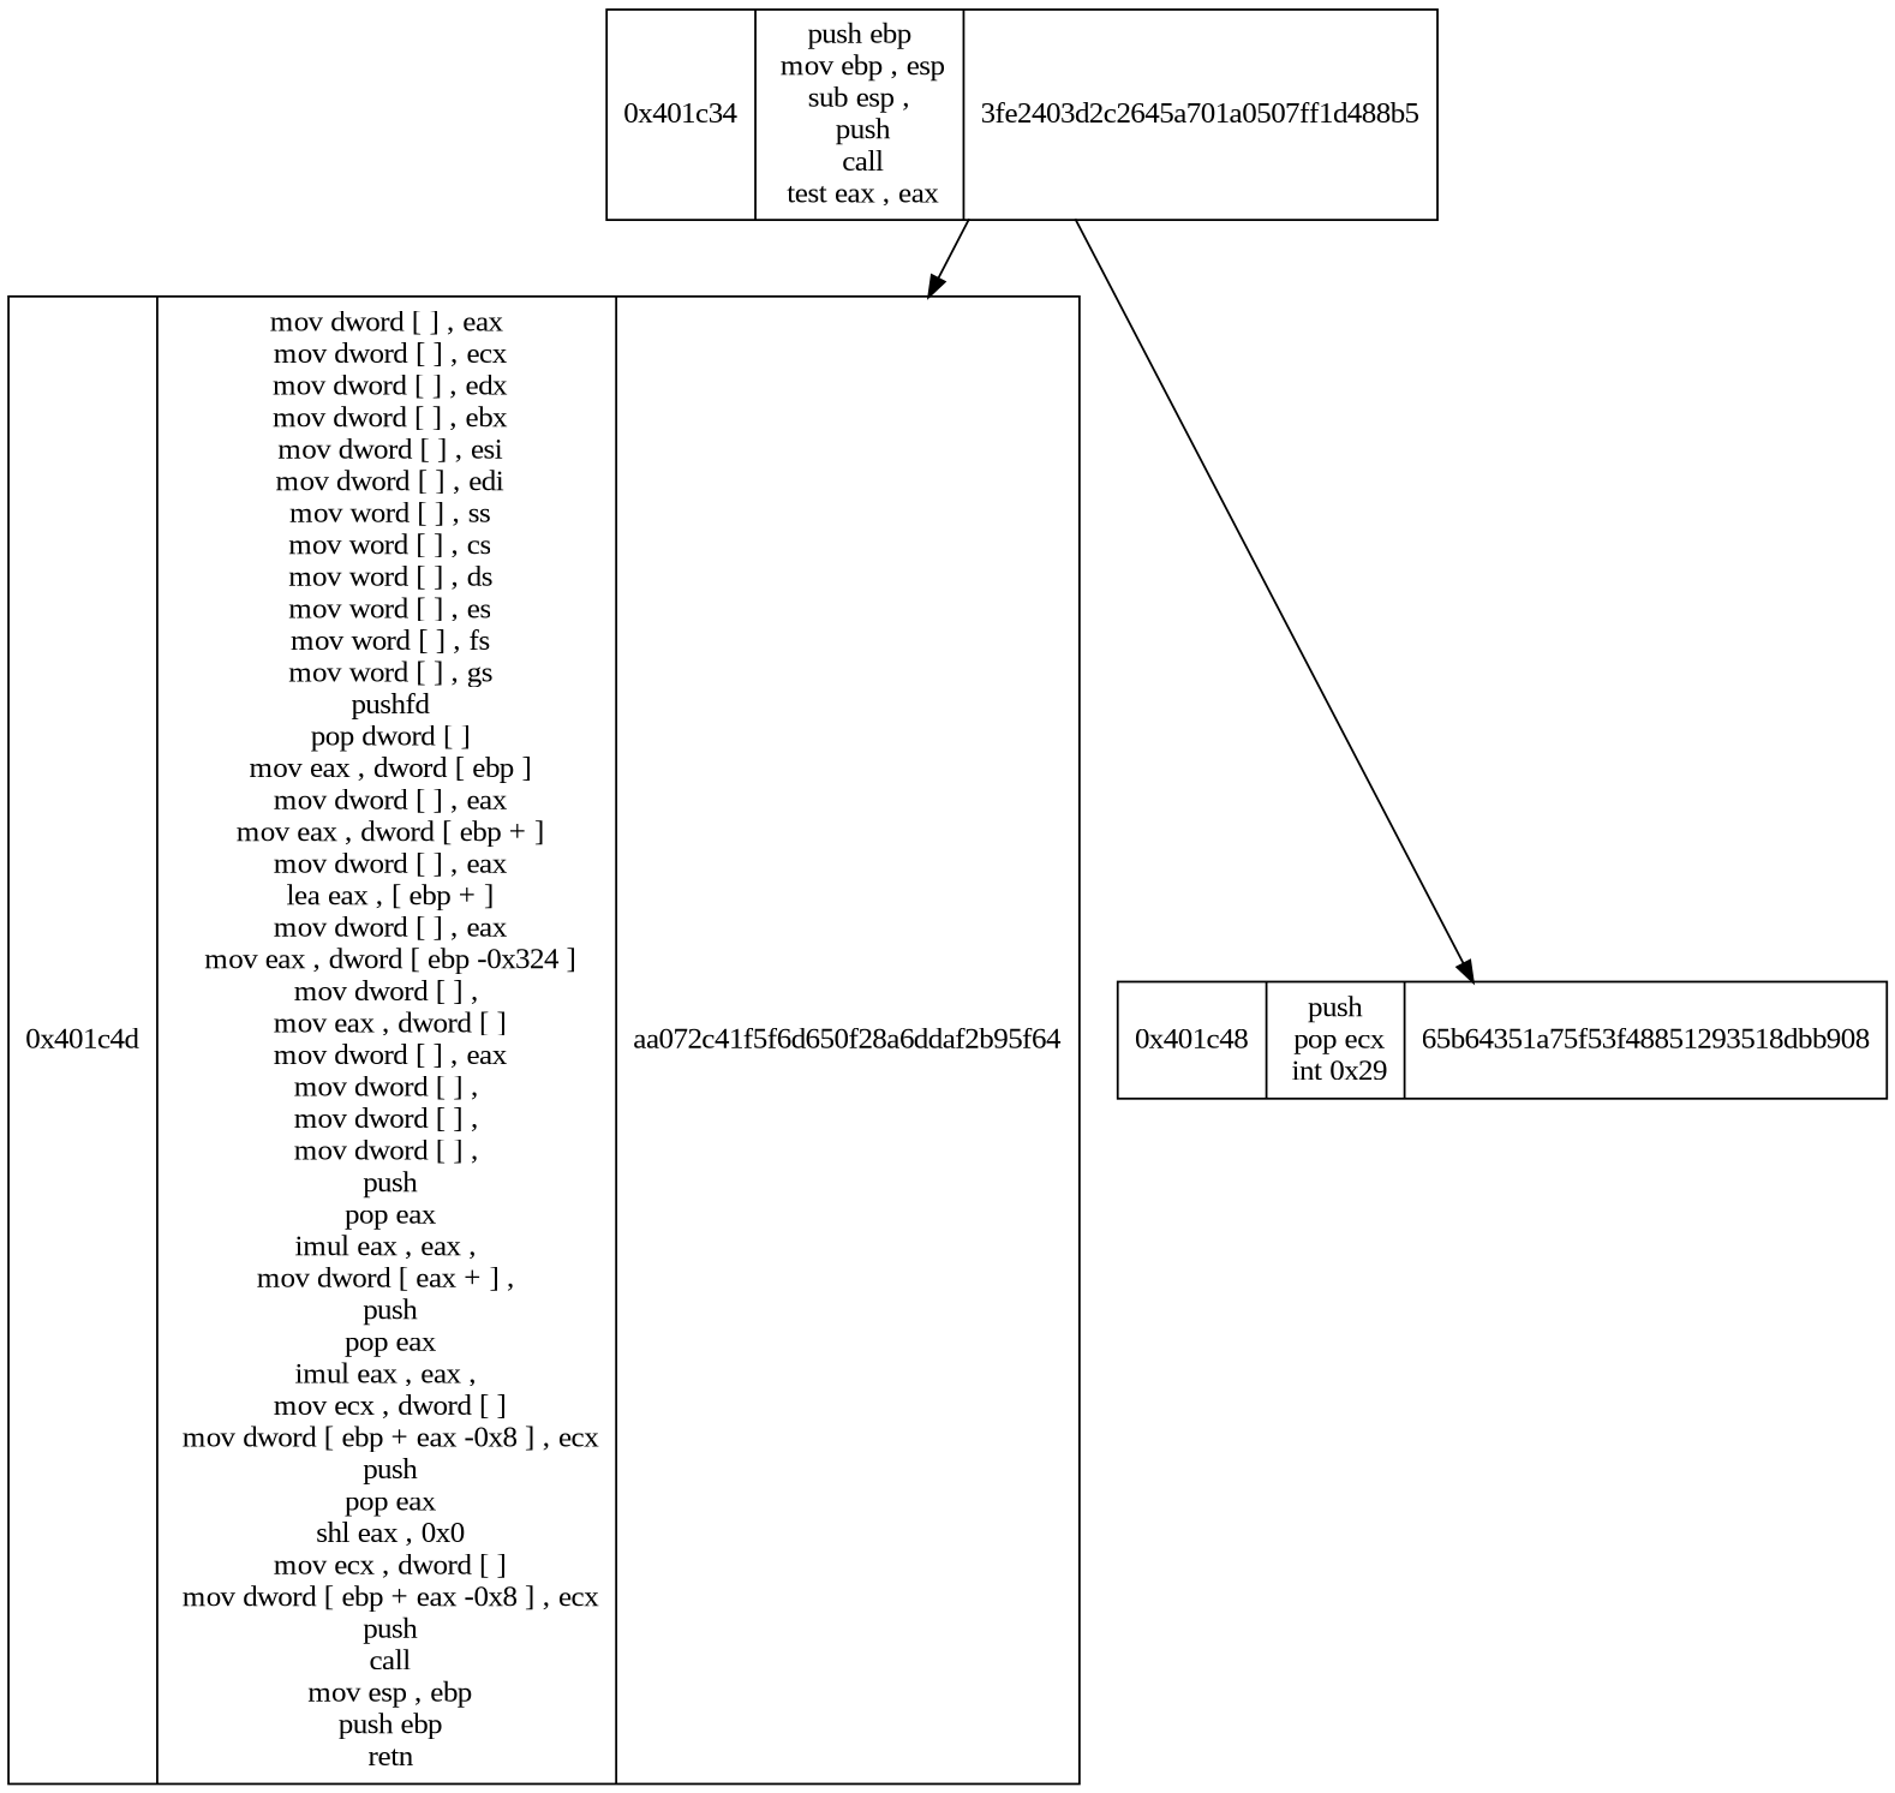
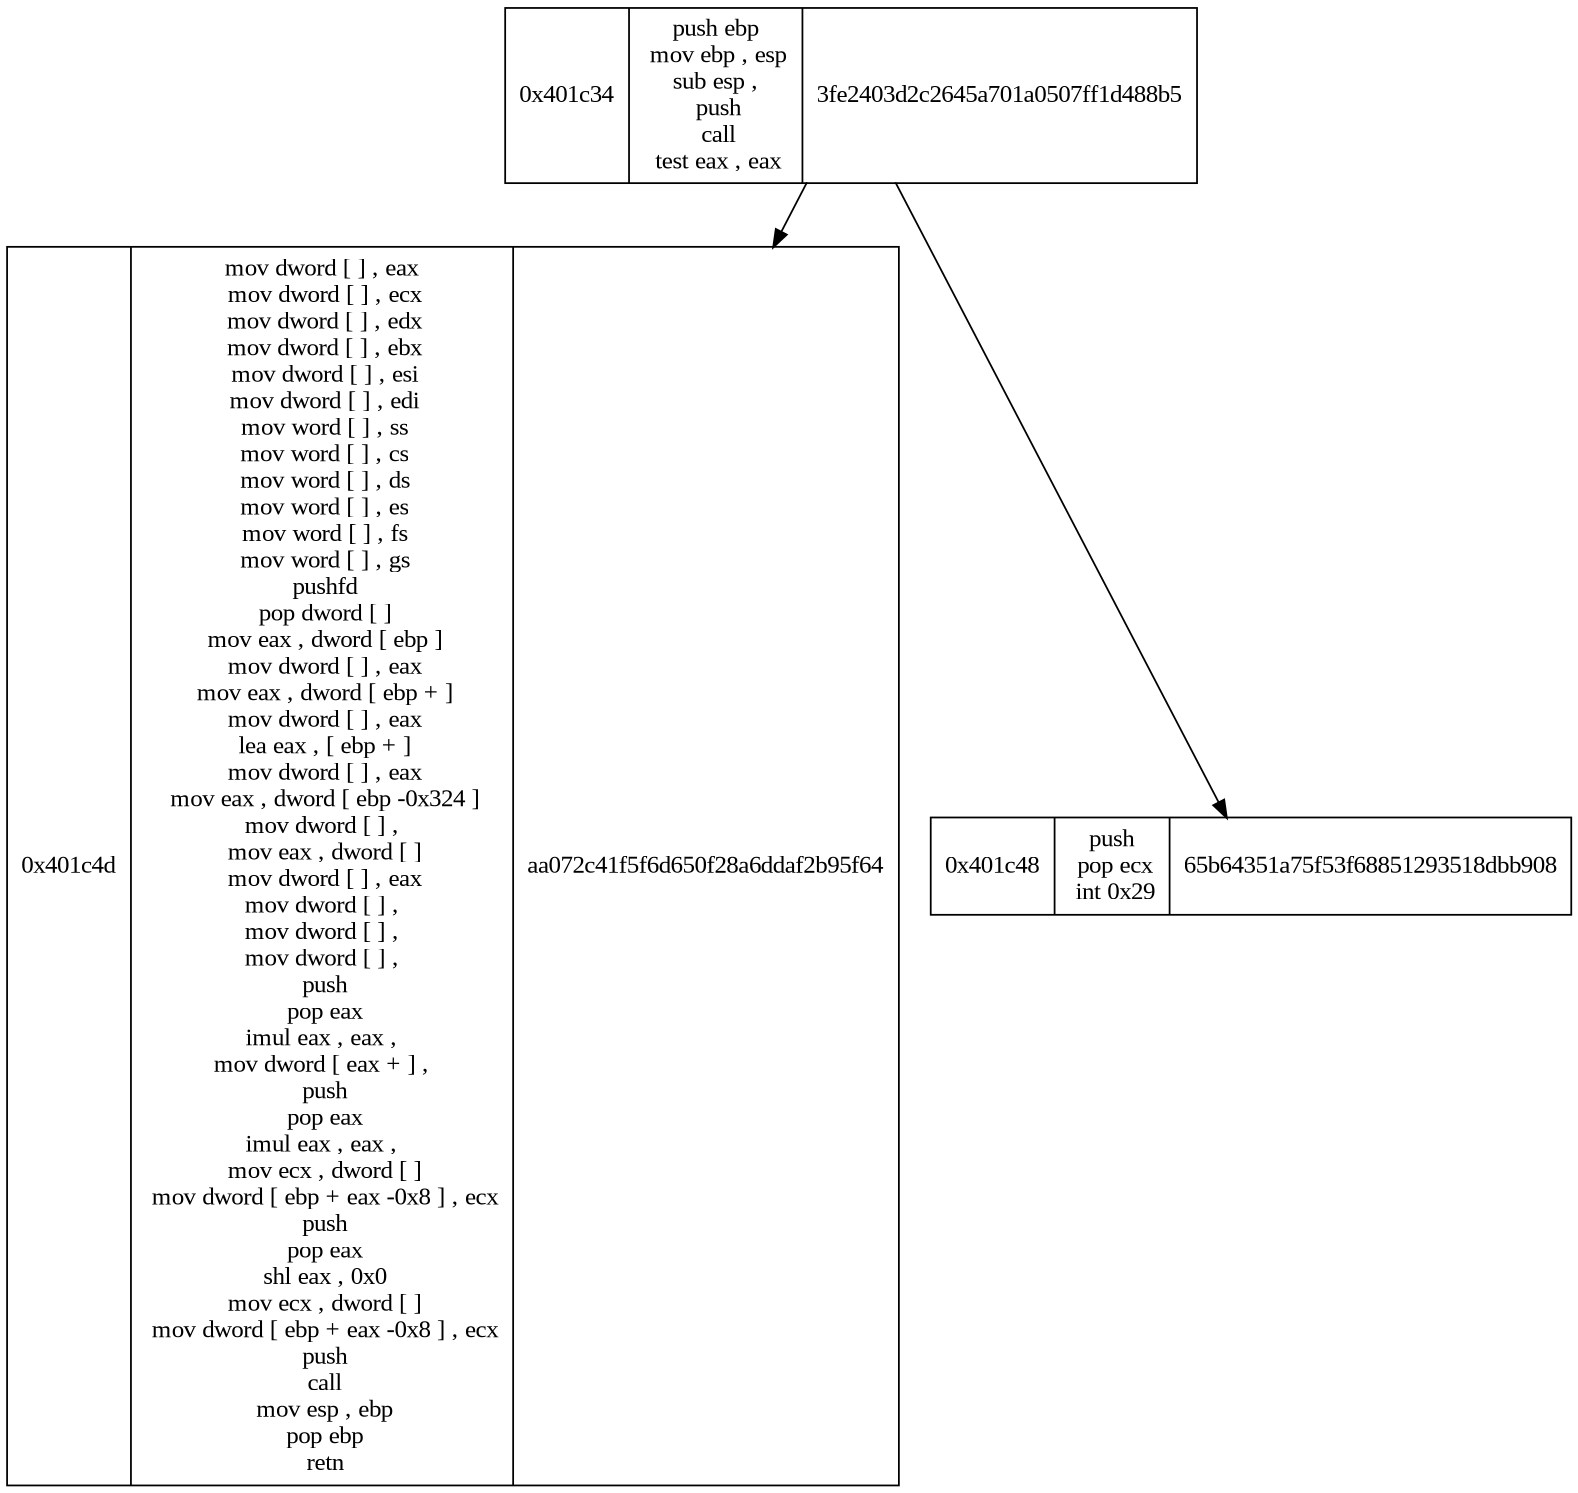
  digraph {
    fontname="Liberation Serif"
    node [fontname="Liberation Serif" shape=record]
    edge [fontname="Liberation Serif"]
    n1 [label="0x401c34|  push ebp\n mov ebp ,  esp\n sub esp , \n push\n call\n test eax ,  eax\n| 3fe2403d2c2645a701a0507ff1d488b5"]
-   n2 [label="0x401c4d|  mov dword  [ ] ,  eax\n mov dword  [ ] ,  ecx\n mov dword  [ ] ,  edx\n mov dword  [ ] ,  ebx\n mov dword  [ ] ,  esi\n mov dword  [ ] ,  edi\n mov word  [ ] ,  ss\n mov word  [ ] ,  cs\n mov word  [ ] ,  ds\n mov word  [ ] ,  es\n mov word  [ ] ,  fs\n mov word  [ ] ,  gs\n pushfd\n pop dword  [ ]\n mov eax ,  dword  [ ebp ]\n mov dword  [ ] ,  eax\n mov eax ,  dword  [ ebp + ]\n mov dword  [ ] ,  eax\n lea eax ,   [ ebp + ]\n mov dword  [ ] ,  eax\n mov eax ,  dword  [ ebp -0x324 ]\n mov dword  [ ] , \n mov eax ,  dword  [ ]\n mov dword  [ ] ,  eax\n mov dword  [ ] , \n mov dword  [ ] , \n mov dword  [ ] , \n push\n pop eax\n imul eax ,  eax , \n mov dword  [ eax + ] , \n push\n pop eax\n imul eax ,  eax , \n mov ecx ,  dword  [ ]\n mov dword  [ ebp + eax -0x8 ] ,  ecx\n push\n pop eax\n shl eax ,  0x0\n mov ecx ,  dword  [ ]\n mov dword  [ ebp + eax -0x8 ] ,  ecx\n push\n call\n mov esp ,  ebp\n push ebp\n retn\n| aa072c41f5f6d650f28a6ddaf2b95f64"]
-   n3 [label="0x401c48|  push\n pop ecx\n int 0x29\n| 65b64351a75f53f48851293518dbb908"]
+   n2 [label="0x401c4d|  mov dword  [ ] ,  eax\n mov dword  [ ] ,  ecx\n mov dword  [ ] ,  edx\n mov dword  [ ] ,  ebx\n mov dword  [ ] ,  esi\n mov dword  [ ] ,  edi\n mov word  [ ] ,  ss\n mov word  [ ] ,  cs\n mov word  [ ] ,  ds\n mov word  [ ] ,  es\n mov word  [ ] ,  fs\n mov word  [ ] ,  gs\n pushfd\n pop dword  [ ]\n mov eax ,  dword  [ ebp ]\n mov dword  [ ] ,  eax\n mov eax ,  dword  [ ebp + ]\n mov dword  [ ] ,  eax\n lea eax ,   [ ebp + ]\n mov dword  [ ] ,  eax\n mov eax ,  dword  [ ebp -0x324 ]\n mov dword  [ ] , \n mov eax ,  dword  [ ]\n mov dword  [ ] ,  eax\n mov dword  [ ] , \n mov dword  [ ] , \n mov dword  [ ] , \n push\n pop eax\n imul eax ,  eax , \n mov dword  [ eax + ] , \n push\n pop eax\n imul eax ,  eax , \n mov ecx ,  dword  [ ]\n mov dword  [ ebp + eax -0x8 ] ,  ecx\n push\n pop eax\n shl eax ,  0x0\n mov ecx ,  dword  [ ]\n mov dword  [ ebp + eax -0x8 ] ,  ecx\n push\n call\n mov esp ,  ebp\n pop ebp\n retn\n| aa072c41f5f6d650f28a6ddaf2b95f64"]
+   n3 [label="0x401c48|  push\n pop ecx\n int 0x29\n| 65b64351a75f53f68851293518dbb908"]
    n1 -> n2
    n1 -> n3
  }
